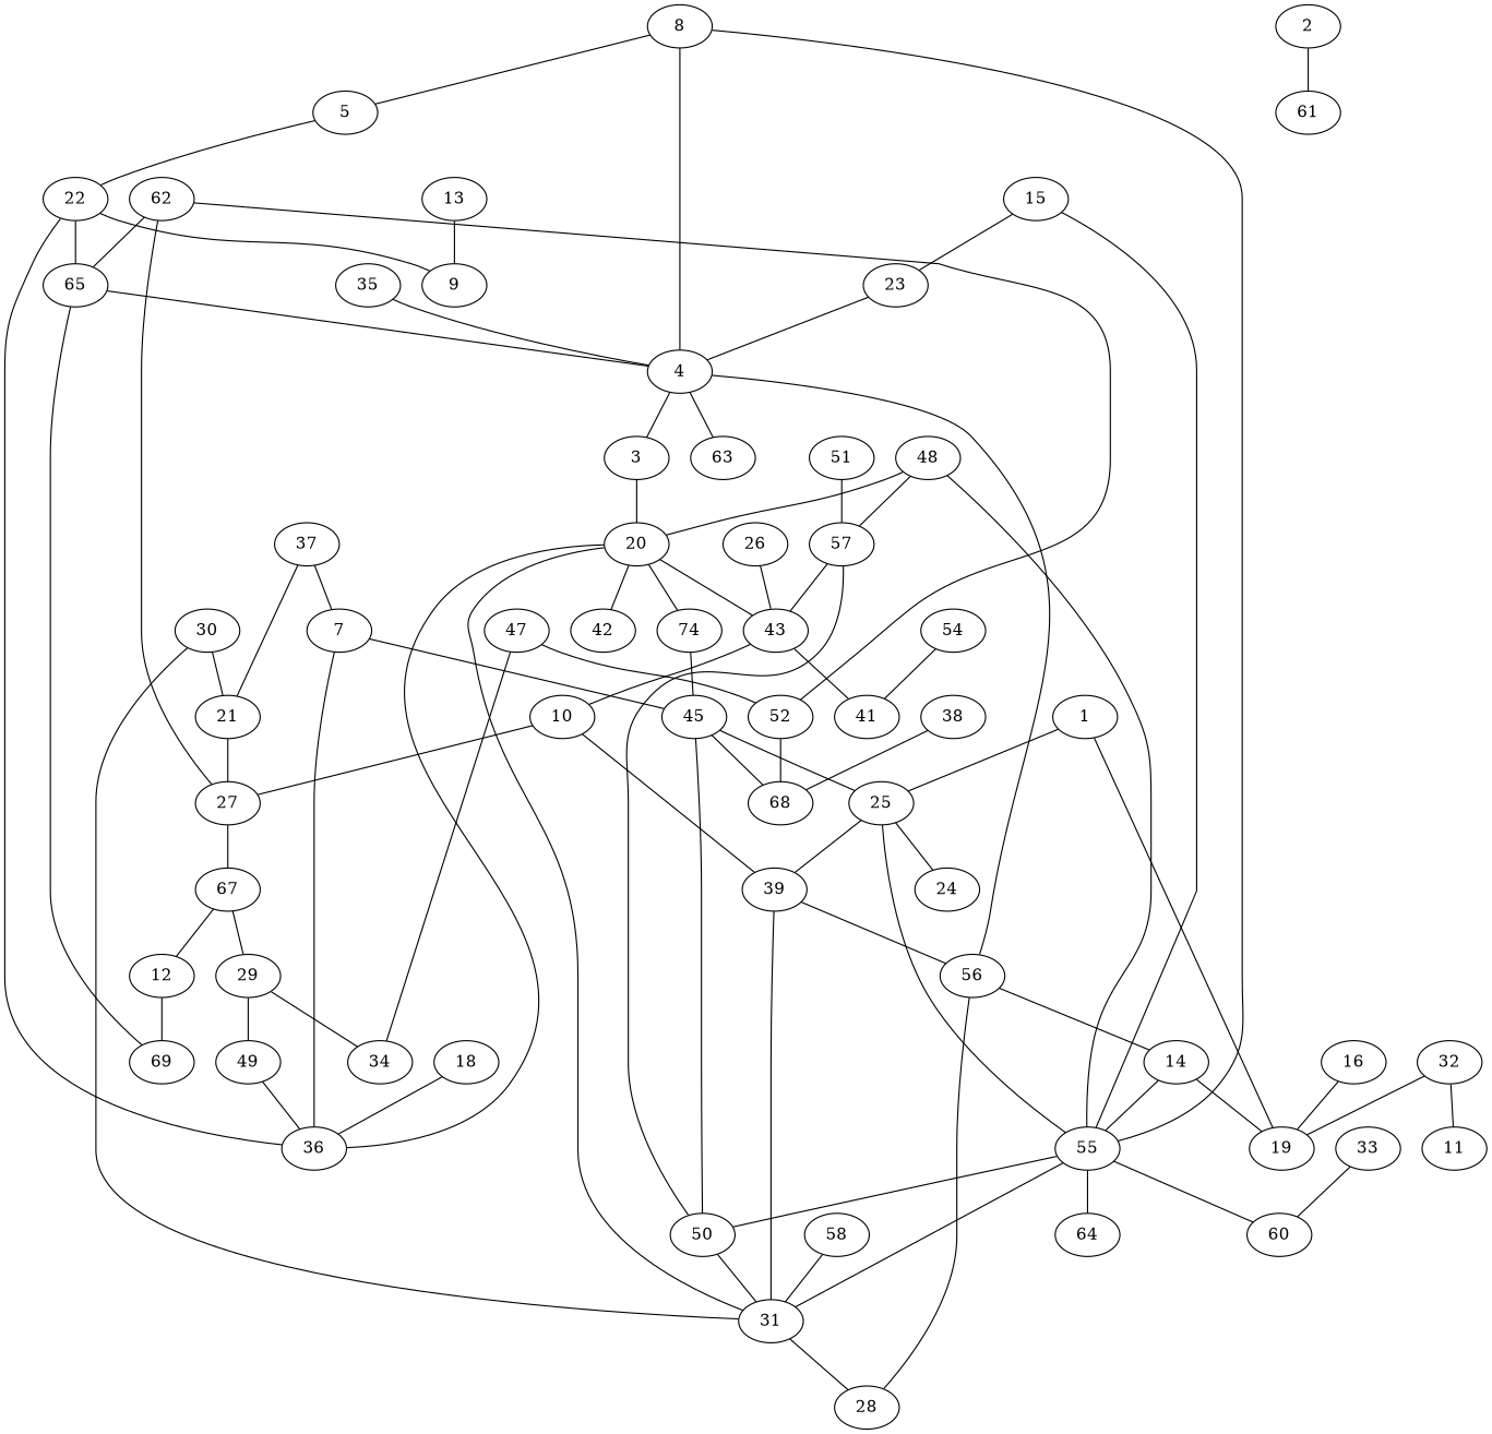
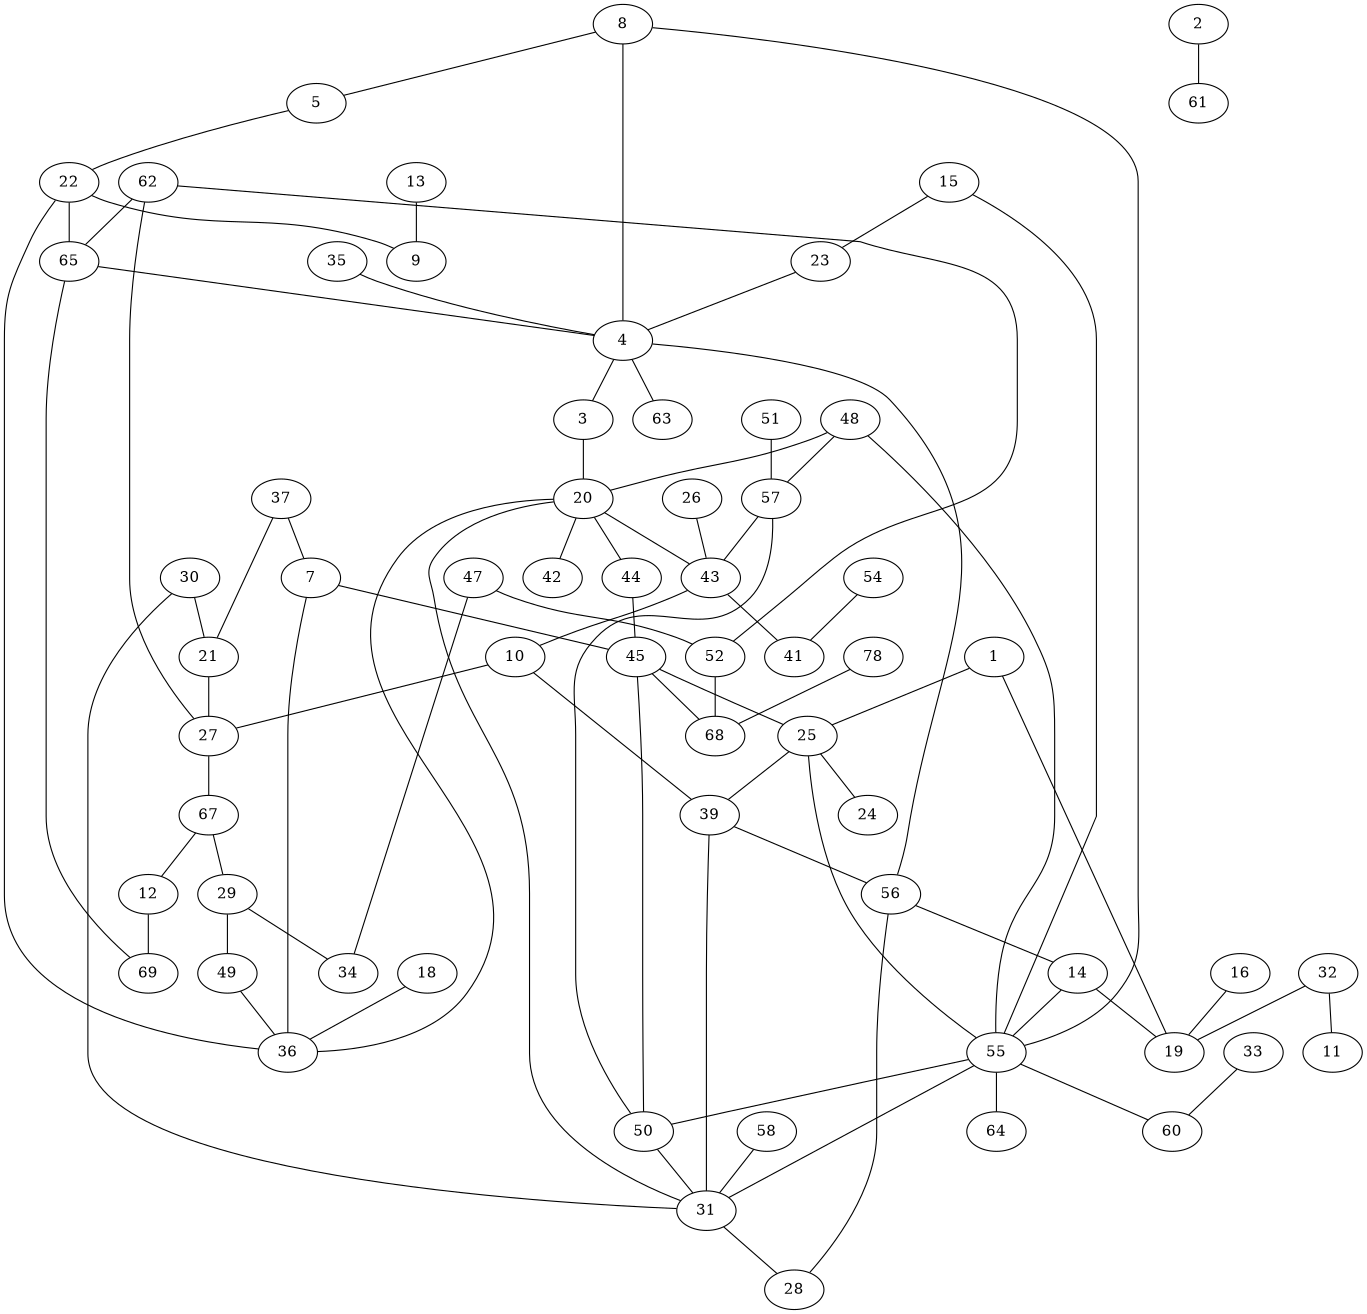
  graph {
    62
    65
    52
    4
    68
    3
    56
    63
    22
    9
    36
    67
    29
    12
    34
    49
    69
    20
-   44 [label=74]
+   44
    43
    42
    45
    10
    41
    25
    50
    14
    28
    7
    39
    55
    24
    31
    1
    19
    60
    64
    8
    5
    27
    47
    58
-   38
+   38 [label=78]
    32
    11
    51
    57
    37
    21
    23
    48
    33
    16
    30
    13
    15
    2
    61
    54
    35
    26
    18
    62 -- 65
    62 -- 52
    65 -- 4
    52 -- 68
    4 -- 3
    4 -- 56
    4 -- 63
    3 -- 20
    56 -- 14
    56 -- 28
    22 -- 65
    22 -- 9
    22 -- 36
    67 -- 29
    67 -- 12
    29 -- 34
    29 -- 49
    12 -- 69
    49 -- 36
    69 -- 65
    20 -- 36
    20 -- 44
    20 -- 43
    20 -- 42
    44 -- 45
    43 -- 10
    43 -- 41
    45 -- 68
    45 -- 25
    45 -- 50
    10 -- 39
    10 -- 27
    25 -- 39
    25 -- 55
    25 -- 24
    50 -- 31
    14 -- 55
    14 -- 19
    7 -- 36
    7 -- 45
    39 -- 56
    39 -- 31
    55 -- 50
    55 -- 60
    55 -- 64
    31 -- 20
    31 -- 28
    31 -- 55
    1 -- 25
    1 -- 19
    8 -- 4
    8 -- 55
    8 -- 5
    5 -- 22
    27 -- 62
    27 -- 67
    47 -- 52
    47 -- 34
    58 -- 31
    38 -- 68
    32 -- 19
    32 -- 11
    51 -- 57
    57 -- 43
    57 -- 50
    37 -- 7
    37 -- 21
    21 -- 27
    23 -- 4
    48 -- 20
    48 -- 55
    48 -- 57
    33 -- 60
    16 -- 19
    30 -- 31
    30 -- 21
    13 -- 9
    15 -- 55
    15 -- 23
    2 -- 61
    54 -- 41
    35 -- 4
    26 -- 43
    18 -- 36
  }
